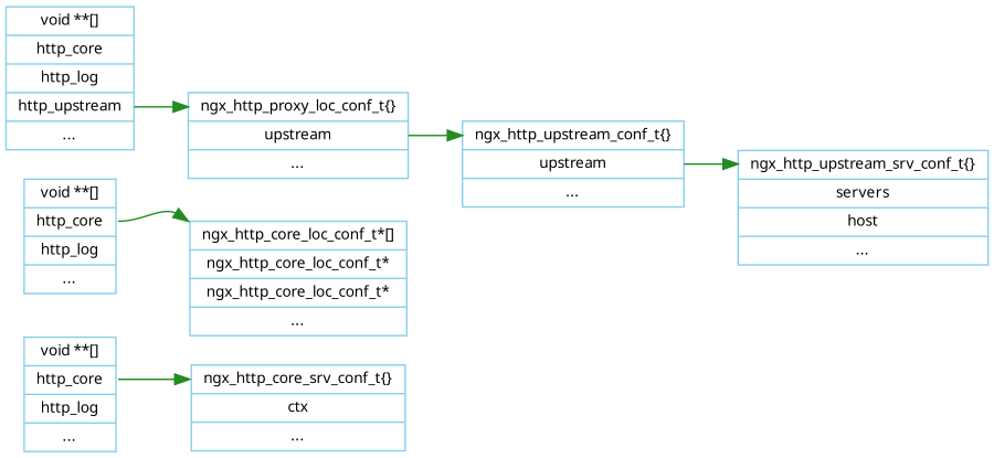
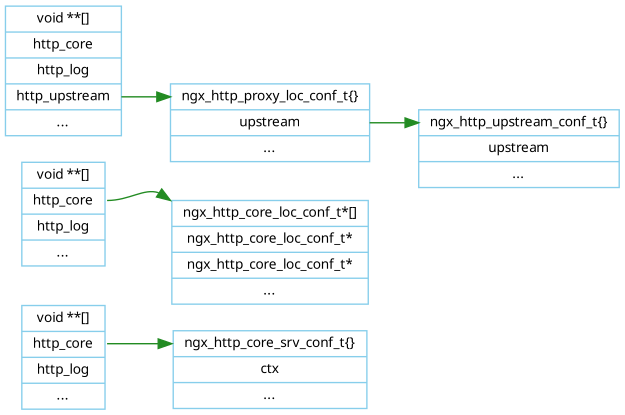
  digraph {
    rankdir=LR
    node [color=skyblue fontname=Verdana fontsize=10 shape=record]
    edge [color=forestgreen fontname=Verdana fontsize=10 headport=head tailport=n1]
    n1 [label="<head>void **\[\]|<n1>http_core|<n2>http_log|..."]
    n2 [label="<head>ngx_http_core_srv_conf_t\{\}|<ctx>ctx|..."]
    n3 [label="<head>void **\[\]|<n1>http_core|<n2>http_log|..."]
    n4 [label="<head>ngx_http_core_loc_conf_t*\[\]|<n1>ngx_http_core_loc_conf_t*|<n2>ngx_http_core_loc_conf_t*|..."]
    n5 [label="<head>void **\[\]|<n1>http_core|<n2>http_log|<n3>http_upstream|..."]
    n6 [label="<head>ngx_http_proxy_loc_conf_t\{\}|<upstream>upstream|..."]
    n7 [label="<head>ngx_http_upstream_conf_t\{\}|<upstream>upstream|..."]
-   n8 [label="<head>ngx_http_upstream_srv_conf_t\{\}|<servers>servers|host|..."]
    n1 -> n2
    n3 -> n4 [headport="head:nw"]
    n5 -> n6 [tailport=n3]
    n6 -> n7 [tailport=upstream]
-   n7 -> n8 [tailport=upstream]
  }
